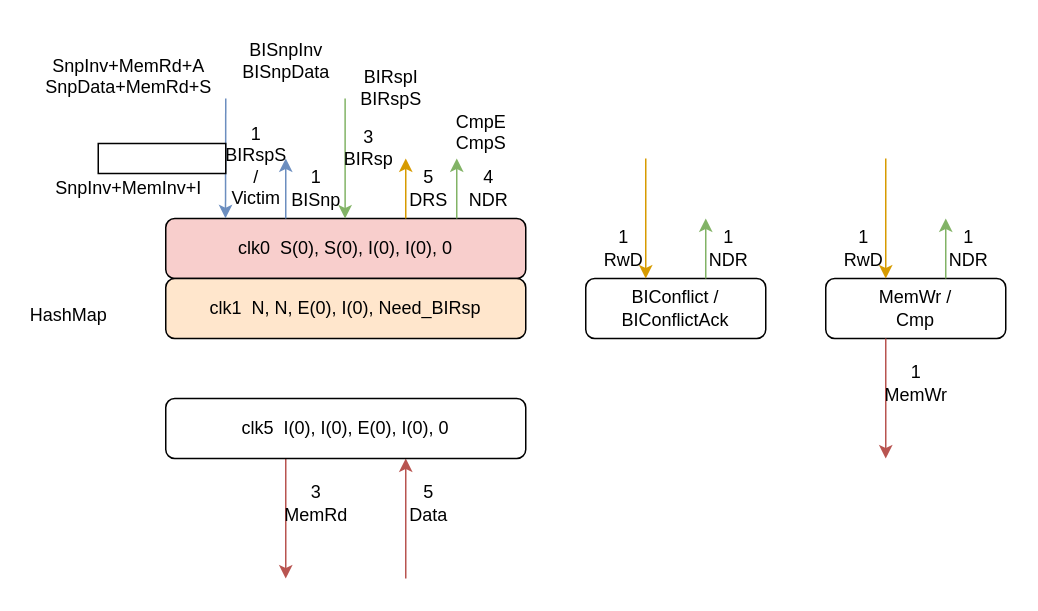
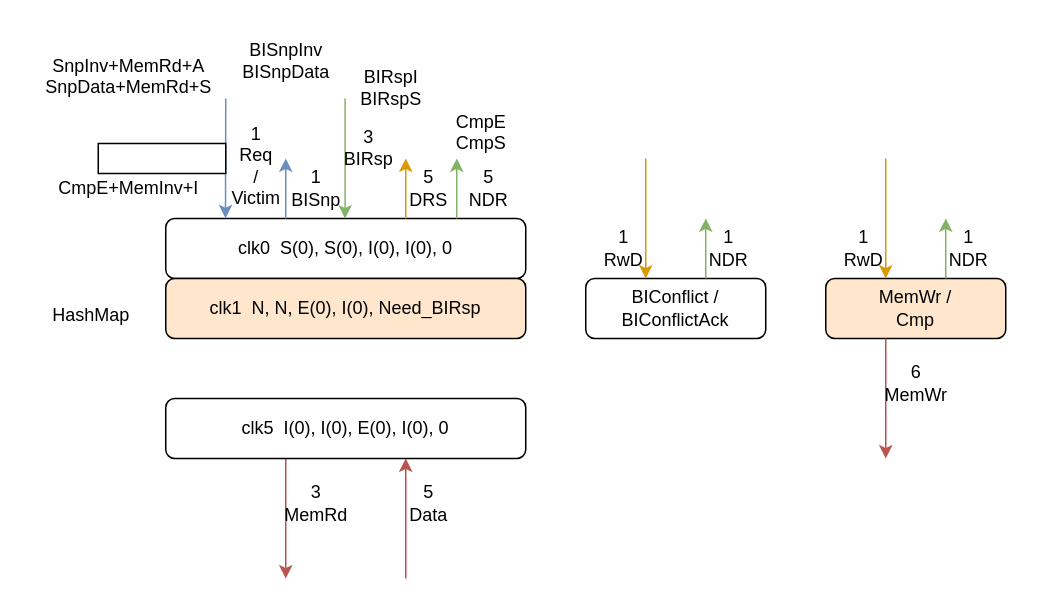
  <mxCell id="0" />
  <mxCell id="1" parent="0" />
- <mxCell id="2" value="clk0&amp;nbsp; S(0), S(0), I(0), I(0), 0" style="rounded=1;whiteSpace=wrap;html=1;fillColor=#f8cecc;" parent="1" vertex="1"><mxGeometry x="110" y="145" width="240" height="40" as="geometry" /></mxCell>
+ <mxCell id="2" value="clk0&amp;nbsp; S(0), S(0), I(0), I(0), 0" style="rounded=1;whiteSpace=wrap;html=1;" parent="1" vertex="1"><mxGeometry x="110" y="145" width="240" height="40" as="geometry" /></mxCell>
  <mxCell id="3" value="" style="endArrow=classic;html=1;entryX=0.166;entryY=-0.003;entryDx=0;entryDy=0;fillColor=#dae8fc;strokeColor=#6c8ebf;entryPerimeter=0;" parent="1" target="2" edge="1"><mxGeometry width="50" height="50" relative="1" as="geometry"><mxPoint x="150" y="65" as="sourcePoint" /><mxPoint x="220" y="75" as="targetPoint" /></mxGeometry></mxCell>
- <mxCell id="4" value="1&lt;div&gt;BIRspS&lt;/div&gt;&lt;div&gt;/&lt;/div&gt;&lt;div&gt;Victim&lt;/div&gt;" style="text;html=1;align=center;verticalAlign=middle;resizable=0;points=[];autosize=1;strokeColor=none;fillColor=none;" parent="1" vertex="1"><mxGeometry x="140" y="75" width="60" height="70" as="geometry" /></mxCell>
+ <mxCell id="4" value="1&lt;div&gt;Req&lt;/div&gt;&lt;div&gt;/&lt;/div&gt;&lt;div&gt;Victim&lt;/div&gt;" style="text;html=1;align=center;verticalAlign=middle;resizable=0;points=[];autosize=1;strokeColor=none;fillColor=none;" parent="1" vertex="1"><mxGeometry x="140" y="75" width="60" height="70" as="geometry" /></mxCell>
  <mxCell id="5" value="clk1&amp;nbsp; N, N,&amp;nbsp;&lt;span style=&quot;color: rgb(0, 0, 0);&quot;&gt;E(0), I(0), Need_BIRsp&lt;/span&gt;" style="rounded=1;whiteSpace=wrap;html=1;fillColor=#ffe6cc;" parent="1" vertex="1"><mxGeometry x="110" y="185" width="240" height="40" as="geometry" /></mxCell>
  <mxCell id="6" value="" style="endArrow=none;html=1;entryX=0.166;entryY=-0.003;entryDx=0;entryDy=0;fillColor=#dae8fc;strokeColor=#6c8ebf;entryPerimeter=0;startArrow=classic;startFill=1;endFill=0;" parent="1" edge="1"><mxGeometry width="50" height="50" relative="1" as="geometry"><mxPoint x="190" y="105" as="sourcePoint" /><mxPoint x="190" y="145" as="targetPoint" /></mxGeometry></mxCell>
  <mxCell id="7" value="1&lt;div&gt;BISnp&lt;/div&gt;" style="text;html=1;align=center;verticalAlign=middle;resizable=0;points=[];autosize=1;strokeColor=none;fillColor=none;" parent="1" vertex="1"><mxGeometry x="180" y="105" width="60" height="40" as="geometry" /></mxCell>
  <mxCell id="8" value="" style="endArrow=classic;html=1;entryX=0.166;entryY=-0.003;entryDx=0;entryDy=0;fillColor=#d5e8d4;strokeColor=#82b366;entryPerimeter=0;" parent="1" edge="1"><mxGeometry width="50" height="50" relative="1" as="geometry"><mxPoint x="229.58" y="65" as="sourcePoint" /><mxPoint x="229.58" y="145" as="targetPoint" /></mxGeometry></mxCell>
  <mxCell id="9" value="3&lt;div&gt;BIRsp&lt;/div&gt;" style="text;html=1;align=center;verticalAlign=middle;resizable=0;points=[];autosize=1;strokeColor=none;fillColor=none;" parent="1" vertex="1"><mxGeometry x="215" y="78" width="60" height="40" as="geometry" /></mxCell>
  <mxCell id="10" value="" style="endArrow=classic;html=1;entryX=0.166;entryY=-0.003;entryDx=0;entryDy=0;fillColor=#f8cecc;strokeColor=#b85450;entryPerimeter=0;" parent="1" edge="1"><mxGeometry width="50" height="50" relative="1" as="geometry"><mxPoint x="190" y="305" as="sourcePoint" /><mxPoint x="190" y="385" as="targetPoint" /></mxGeometry></mxCell>
  <mxCell id="11" value="3&lt;div&gt;MemRd&lt;/div&gt;" style="text;html=1;align=center;verticalAlign=middle;resizable=0;points=[];autosize=1;strokeColor=none;fillColor=none;" parent="1" vertex="1"><mxGeometry x="175" y="315" width="70" height="40" as="geometry" /></mxCell>
  <mxCell id="12" value="" style="endArrow=none;html=1;entryX=0.166;entryY=-0.003;entryDx=0;entryDy=0;fillColor=#f8cecc;strokeColor=#b85450;entryPerimeter=0;endFill=0;startArrow=classic;startFill=1;" parent="1" edge="1"><mxGeometry width="50" height="50" relative="1" as="geometry"><mxPoint x="270" y="305" as="sourcePoint" /><mxPoint x="270" y="385" as="targetPoint" /></mxGeometry></mxCell>
  <mxCell id="13" value="5&lt;div&gt;Data&lt;/div&gt;" style="text;html=1;align=center;verticalAlign=middle;resizable=0;points=[];autosize=1;strokeColor=none;fillColor=none;" parent="1" vertex="1"><mxGeometry x="260" y="315" width="50" height="40" as="geometry" /></mxCell>
  <mxCell id="14" value="clk5&amp;nbsp;&amp;nbsp;&lt;span style=&quot;color: rgb(0, 0, 0);&quot;&gt;I(0),&amp;nbsp;&lt;/span&gt;&lt;span style=&quot;color: rgb(0, 0, 0);&quot;&gt;I(0)&lt;/span&gt;&lt;span style=&quot;color: rgb(0, 0, 0);&quot;&gt;,&amp;nbsp;&lt;/span&gt;&lt;span style=&quot;color: rgb(0, 0, 0);&quot;&gt;E(0), I(0), 0&lt;/span&gt;" style="rounded=1;whiteSpace=wrap;html=1;" parent="1" vertex="1"><mxGeometry x="110" y="265" width="240" height="40" as="geometry" /></mxCell>
  <mxCell id="15" value="" style="endArrow=none;html=1;entryX=0.166;entryY=-0.003;entryDx=0;entryDy=0;fillColor=#ffe6cc;strokeColor=#d79b00;entryPerimeter=0;startArrow=classic;startFill=1;endFill=0;" parent="1" edge="1"><mxGeometry width="50" height="50" relative="1" as="geometry"><mxPoint x="270" y="105" as="sourcePoint" /><mxPoint x="270" y="145" as="targetPoint" /></mxGeometry></mxCell>
  <mxCell id="16" value="5&lt;div&gt;DRS&lt;/div&gt;" style="text;html=1;align=center;verticalAlign=middle;resizable=0;points=[];autosize=1;strokeColor=none;fillColor=none;" parent="1" vertex="1"><mxGeometry x="260" y="105" width="50" height="40" as="geometry" /></mxCell>
  <mxCell id="17" value="BIConflict /&lt;div&gt;&lt;span style=&quot;color: rgb(0, 0, 0);&quot;&gt;BIConflictAck&lt;/span&gt;&lt;/div&gt;" style="rounded=1;whiteSpace=wrap;html=1;" parent="1" vertex="1"><mxGeometry x="390" y="185" width="120" height="40" as="geometry" /></mxCell>
  <mxCell id="18" value="" style="endArrow=none;html=1;entryX=0.166;entryY=-0.003;entryDx=0;entryDy=0;fillColor=#d5e8d4;strokeColor=#82b366;entryPerimeter=0;startArrow=classic;startFill=1;endFill=0;" parent="1" edge="1"><mxGeometry width="50" height="50" relative="1" as="geometry"><mxPoint x="470" y="145" as="sourcePoint" /><mxPoint x="470" y="185" as="targetPoint" /></mxGeometry></mxCell>
  <mxCell id="19" value="1&lt;div&gt;NDR&lt;/div&gt;" style="text;html=1;align=center;verticalAlign=middle;resizable=0;points=[];autosize=1;strokeColor=none;fillColor=none;" parent="1" vertex="1"><mxGeometry x="460" y="145" width="50" height="40" as="geometry" /></mxCell>
  <mxCell id="20" value="" style="endArrow=classic;html=1;entryX=0.166;entryY=-0.003;entryDx=0;entryDy=0;fillColor=#ffe6cc;strokeColor=#d79b00;entryPerimeter=0;" parent="1" edge="1"><mxGeometry width="50" height="50" relative="1" as="geometry"><mxPoint x="430" y="105" as="sourcePoint" /><mxPoint x="430" y="185" as="targetPoint" /></mxGeometry></mxCell>
  <mxCell id="21" value="1&lt;div&gt;RwD&lt;/div&gt;" style="text;html=1;align=center;verticalAlign=middle;resizable=0;points=[];autosize=1;strokeColor=none;fillColor=none;" parent="1" vertex="1"><mxGeometry x="390" y="145" width="50" height="40" as="geometry" /></mxCell>
- <mxCell id="22" value="&lt;span style=&quot;color: rgb(0, 0, 0);&quot;&gt;MemWr /&lt;/span&gt;&lt;div&gt;&lt;span style=&quot;color: rgb(0, 0, 0);&quot;&gt;Cmp&lt;/span&gt;&lt;/div&gt;" style="rounded=1;whiteSpace=wrap;html=1;" parent="1" vertex="1"><mxGeometry x="550" y="185" width="120" height="40" as="geometry" /></mxCell>
+ <mxCell id="22" value="&lt;span style=&quot;color: rgb(0, 0, 0);&quot;&gt;MemWr /&lt;/span&gt;&lt;div&gt;&lt;span style=&quot;color: rgb(0, 0, 0);&quot;&gt;Cmp&lt;/span&gt;&lt;/div&gt;" style="rounded=1;whiteSpace=wrap;html=1;fillColor=#ffe6cc;" parent="1" vertex="1"><mxGeometry x="550" y="185" width="120" height="40" as="geometry" /></mxCell>
  <mxCell id="23" value="" style="endArrow=none;html=1;entryX=0.166;entryY=-0.003;entryDx=0;entryDy=0;fillColor=#d5e8d4;strokeColor=#82b366;entryPerimeter=0;startArrow=classic;startFill=1;endFill=0;" parent="1" edge="1"><mxGeometry width="50" height="50" relative="1" as="geometry"><mxPoint x="630" y="145" as="sourcePoint" /><mxPoint x="630" y="185" as="targetPoint" /></mxGeometry></mxCell>
  <mxCell id="24" value="1&lt;div&gt;NDR&lt;/div&gt;" style="text;html=1;align=center;verticalAlign=middle;resizable=0;points=[];autosize=1;strokeColor=none;fillColor=none;" parent="1" vertex="1"><mxGeometry x="620" y="145" width="50" height="40" as="geometry" /></mxCell>
  <mxCell id="25" value="" style="endArrow=classic;html=1;entryX=0.166;entryY=-0.003;entryDx=0;entryDy=0;fillColor=#ffe6cc;strokeColor=#d79b00;entryPerimeter=0;" parent="1" edge="1"><mxGeometry width="50" height="50" relative="1" as="geometry"><mxPoint x="590" y="105" as="sourcePoint" /><mxPoint x="590" y="185" as="targetPoint" /></mxGeometry></mxCell>
  <mxCell id="26" value="1&lt;div&gt;RwD&lt;/div&gt;" style="text;html=1;align=center;verticalAlign=middle;resizable=0;points=[];autosize=1;strokeColor=none;fillColor=none;" parent="1" vertex="1"><mxGeometry x="550" y="145" width="50" height="40" as="geometry" /></mxCell>
  <mxCell id="27" value="" style="endArrow=classic;html=1;entryX=0.166;entryY=-0.003;entryDx=0;entryDy=0;fillColor=#f8cecc;strokeColor=#b85450;entryPerimeter=0;" parent="1" edge="1"><mxGeometry width="50" height="50" relative="1" as="geometry"><mxPoint x="590" y="225" as="sourcePoint" /><mxPoint x="590" y="305" as="targetPoint" /></mxGeometry></mxCell>
- <mxCell id="28" value="1&lt;br&gt;&lt;div&gt;MemWr&lt;/div&gt;" style="text;html=1;align=center;verticalAlign=middle;resizable=0;points=[];autosize=1;strokeColor=none;fillColor=none;" parent="1" vertex="1"><mxGeometry x="575" y="235" width="70" height="40" as="geometry" /></mxCell>
+ <mxCell id="28" value="6&lt;br&gt;&lt;div&gt;MemWr&lt;/div&gt;" style="text;html=1;align=center;verticalAlign=middle;resizable=0;points=[];autosize=1;strokeColor=none;fillColor=none;" parent="1" vertex="1"><mxGeometry x="575" y="235" width="70" height="40" as="geometry" /></mxCell>
  <mxCell id="29" value="SnpInv+MemRd+A&lt;div&gt;&lt;span style=&quot;color: rgb(0, 0, 0);&quot;&gt;SnpData+MemRd+S&lt;/span&gt;&lt;/div&gt;&lt;div&gt;&lt;br&gt;&lt;/div&gt;" style="text;html=1;align=center;verticalAlign=middle;resizable=0;points=[];autosize=1;strokeColor=none;fillColor=none;" parent="1" vertex="1"><mxGeometry x="20" y="28" width="130" height="60" as="geometry" /></mxCell>
  <mxCell id="30" value="BISnpInv&lt;div&gt;BISnpData&lt;/div&gt;" style="text;html=1;align=center;verticalAlign=middle;resizable=0;points=[];autosize=1;strokeColor=none;fillColor=none;" parent="1" vertex="1"><mxGeometry x="150" y="20" width="80" height="40" as="geometry" /></mxCell>
  <mxCell id="31" value="BIRspI&lt;div&gt;&lt;span style=&quot;color: rgb(0, 0, 0);&quot;&gt;BIRspS&lt;/span&gt;&lt;/div&gt;" style="text;html=1;align=center;verticalAlign=middle;resizable=0;points=[];autosize=1;strokeColor=none;fillColor=none;" parent="1" vertex="1"><mxGeometry x="230" y="38" width="60" height="40" as="geometry" /></mxCell>
  <mxCell id="32" value="CmpE&lt;div&gt;CmpS&lt;/div&gt;&lt;div&gt;&lt;br&gt;&lt;/div&gt;" style="text;html=1;align=center;verticalAlign=middle;resizable=0;points=[];autosize=1;strokeColor=none;fillColor=none;" parent="1" vertex="1"><mxGeometry x="290" y="65" width="60" height="60" as="geometry" /></mxCell>
  <mxCell id="33" value="" style="rounded=0;whiteSpace=wrap;html=1;" parent="1" vertex="1"><mxGeometry x="65" y="95" width="85" height="20" as="geometry" /></mxCell>
- <mxCell id="34" value="SnpInv+MemInv+I" style="text;html=1;align=center;verticalAlign=middle;resizable=0;points=[];autosize=1;strokeColor=none;fillColor=none;" parent="1" vertex="1"><mxGeometry x="25" y="110" width="120" height="30" as="geometry" /></mxCell>
- <mxCell id="35" value="HashMap" style="text;html=1;align=center;verticalAlign=middle;resizable=0;points=[];autosize=1;strokeColor=none;fillColor=none;" parent="1" vertex="1"><mxGeometry x="10" y="195" width="70" height="30" as="geometry" /></mxCell>
+ <mxCell id="34" value="CmpE+MemInv+I" style="text;html=1;align=center;verticalAlign=middle;resizable=0;points=[];autosize=1;strokeColor=none;fillColor=none;" parent="1" vertex="1"><mxGeometry x="25" y="110" width="120" height="30" as="geometry" /></mxCell>
+ <mxCell id="35" value="HashMap" style="text;html=1;align=center;verticalAlign=middle;resizable=0;points=[];autosize=1;strokeColor=none;fillColor=none;" parent="1" vertex="1"><mxGeometry x="25" y="195" width="70" height="30" as="geometry" /></mxCell>
  <mxCell id="36" value="" style="endArrow=none;html=1;entryX=0.166;entryY=-0.003;entryDx=0;entryDy=0;fillColor=#d5e8d4;strokeColor=#82b366;entryPerimeter=0;startArrow=classic;startFill=1;endFill=0;" parent="1" edge="1"><mxGeometry width="50" height="50" relative="1" as="geometry"><mxPoint x="304" y="105" as="sourcePoint" /><mxPoint x="304" y="145" as="targetPoint" /></mxGeometry></mxCell>
- <mxCell id="37" value="4&lt;div&gt;NDR&lt;/div&gt;" style="text;html=1;align=center;verticalAlign=middle;resizable=0;points=[];autosize=1;strokeColor=none;fillColor=none;" parent="1" vertex="1"><mxGeometry x="300" y="105" width="50" height="40" as="geometry" /></mxCell>
+ <mxCell id="37" value="5&lt;div&gt;NDR&lt;/div&gt;" style="text;html=1;align=center;verticalAlign=middle;resizable=0;points=[];autosize=1;strokeColor=none;fillColor=none;" parent="1" vertex="1"><mxGeometry x="300" y="105" width="50" height="40" as="geometry" /></mxCell>
